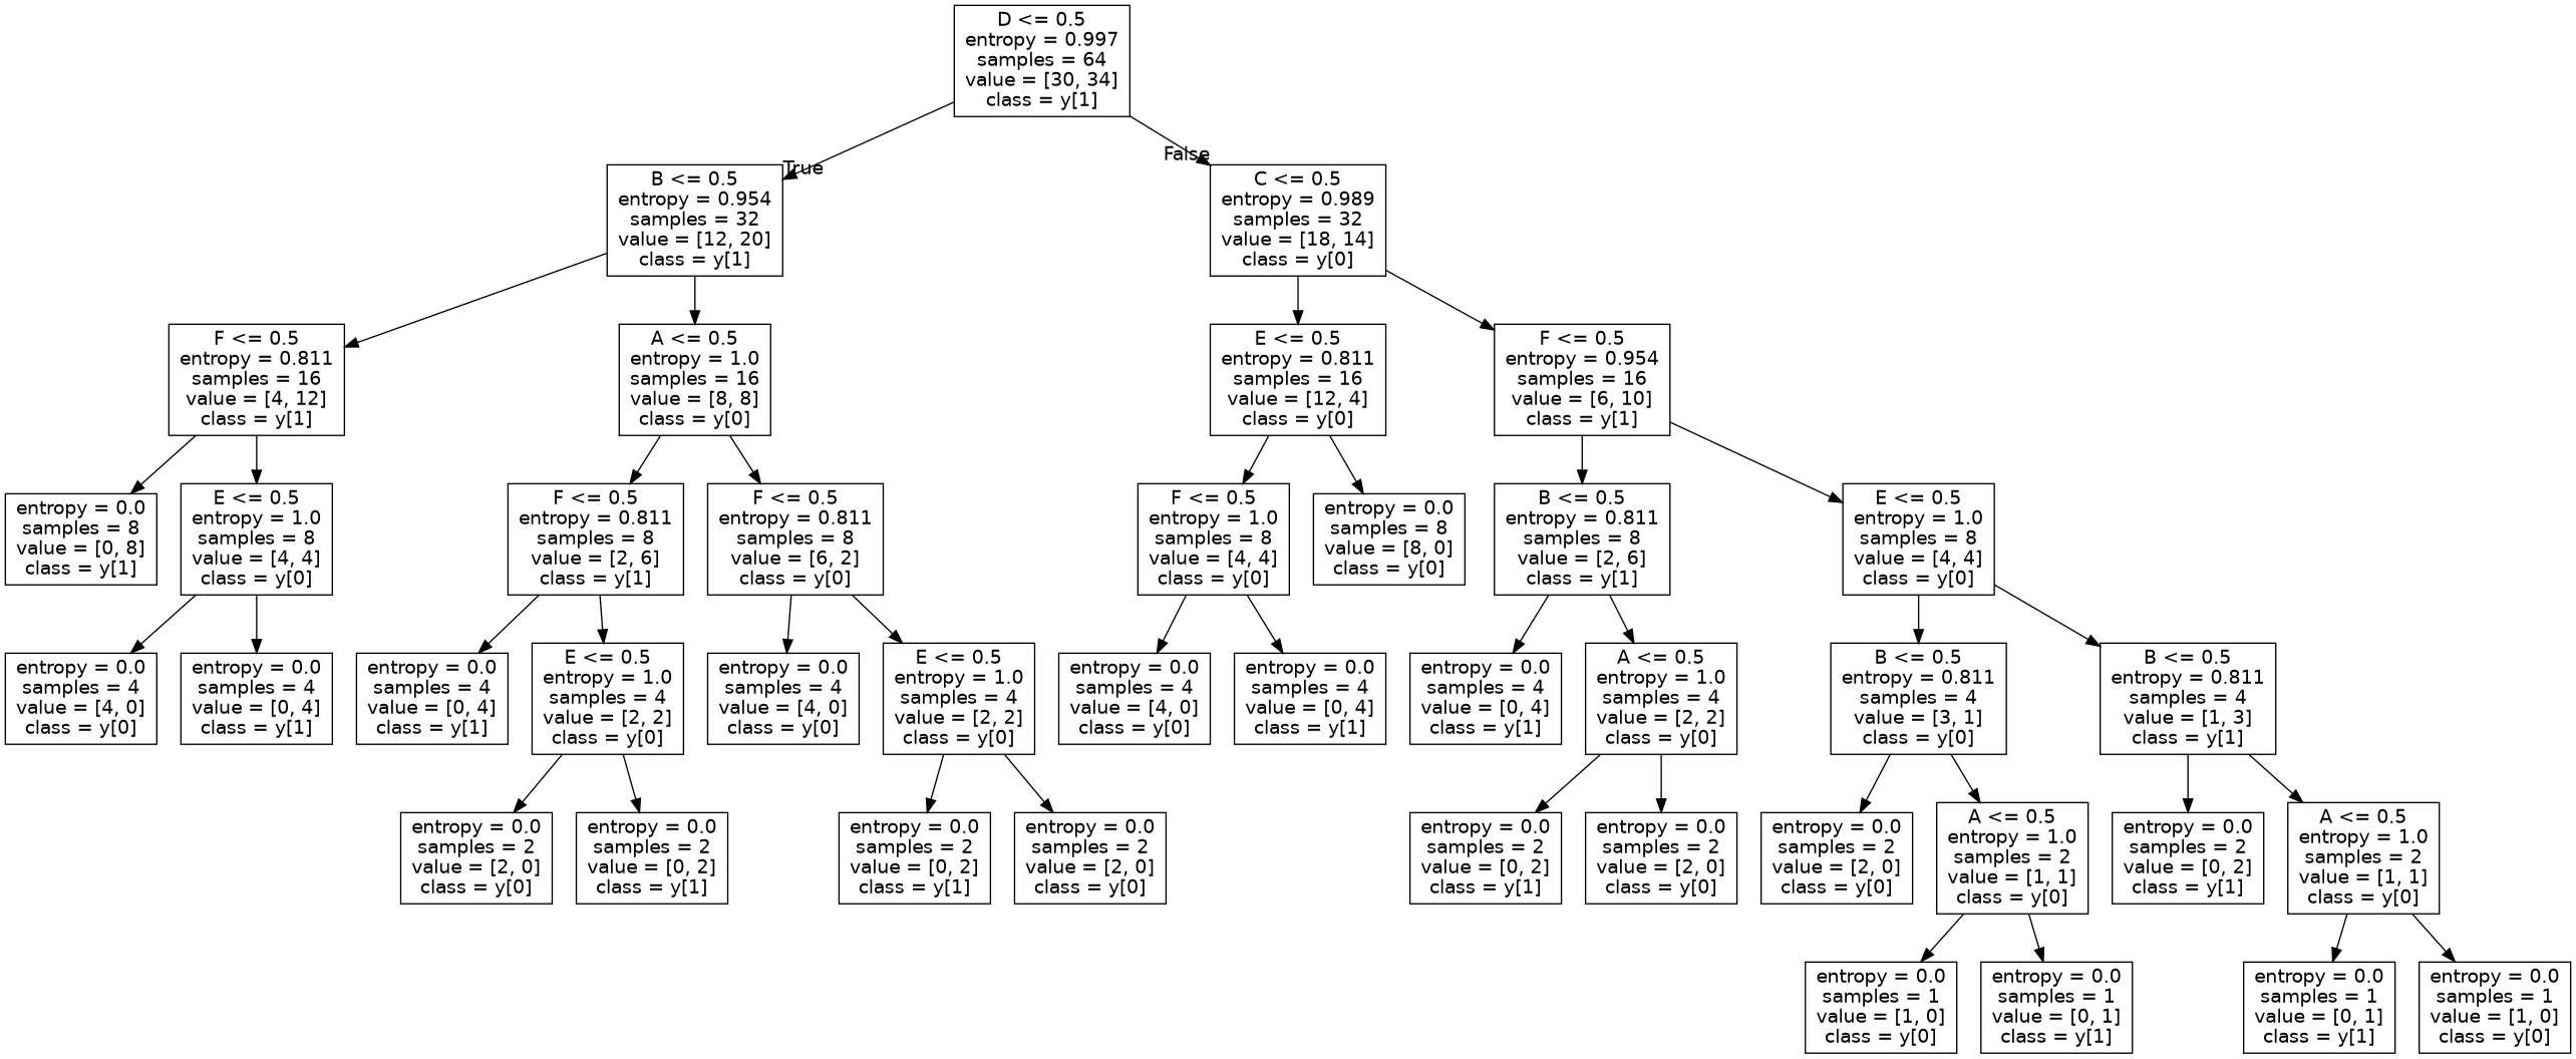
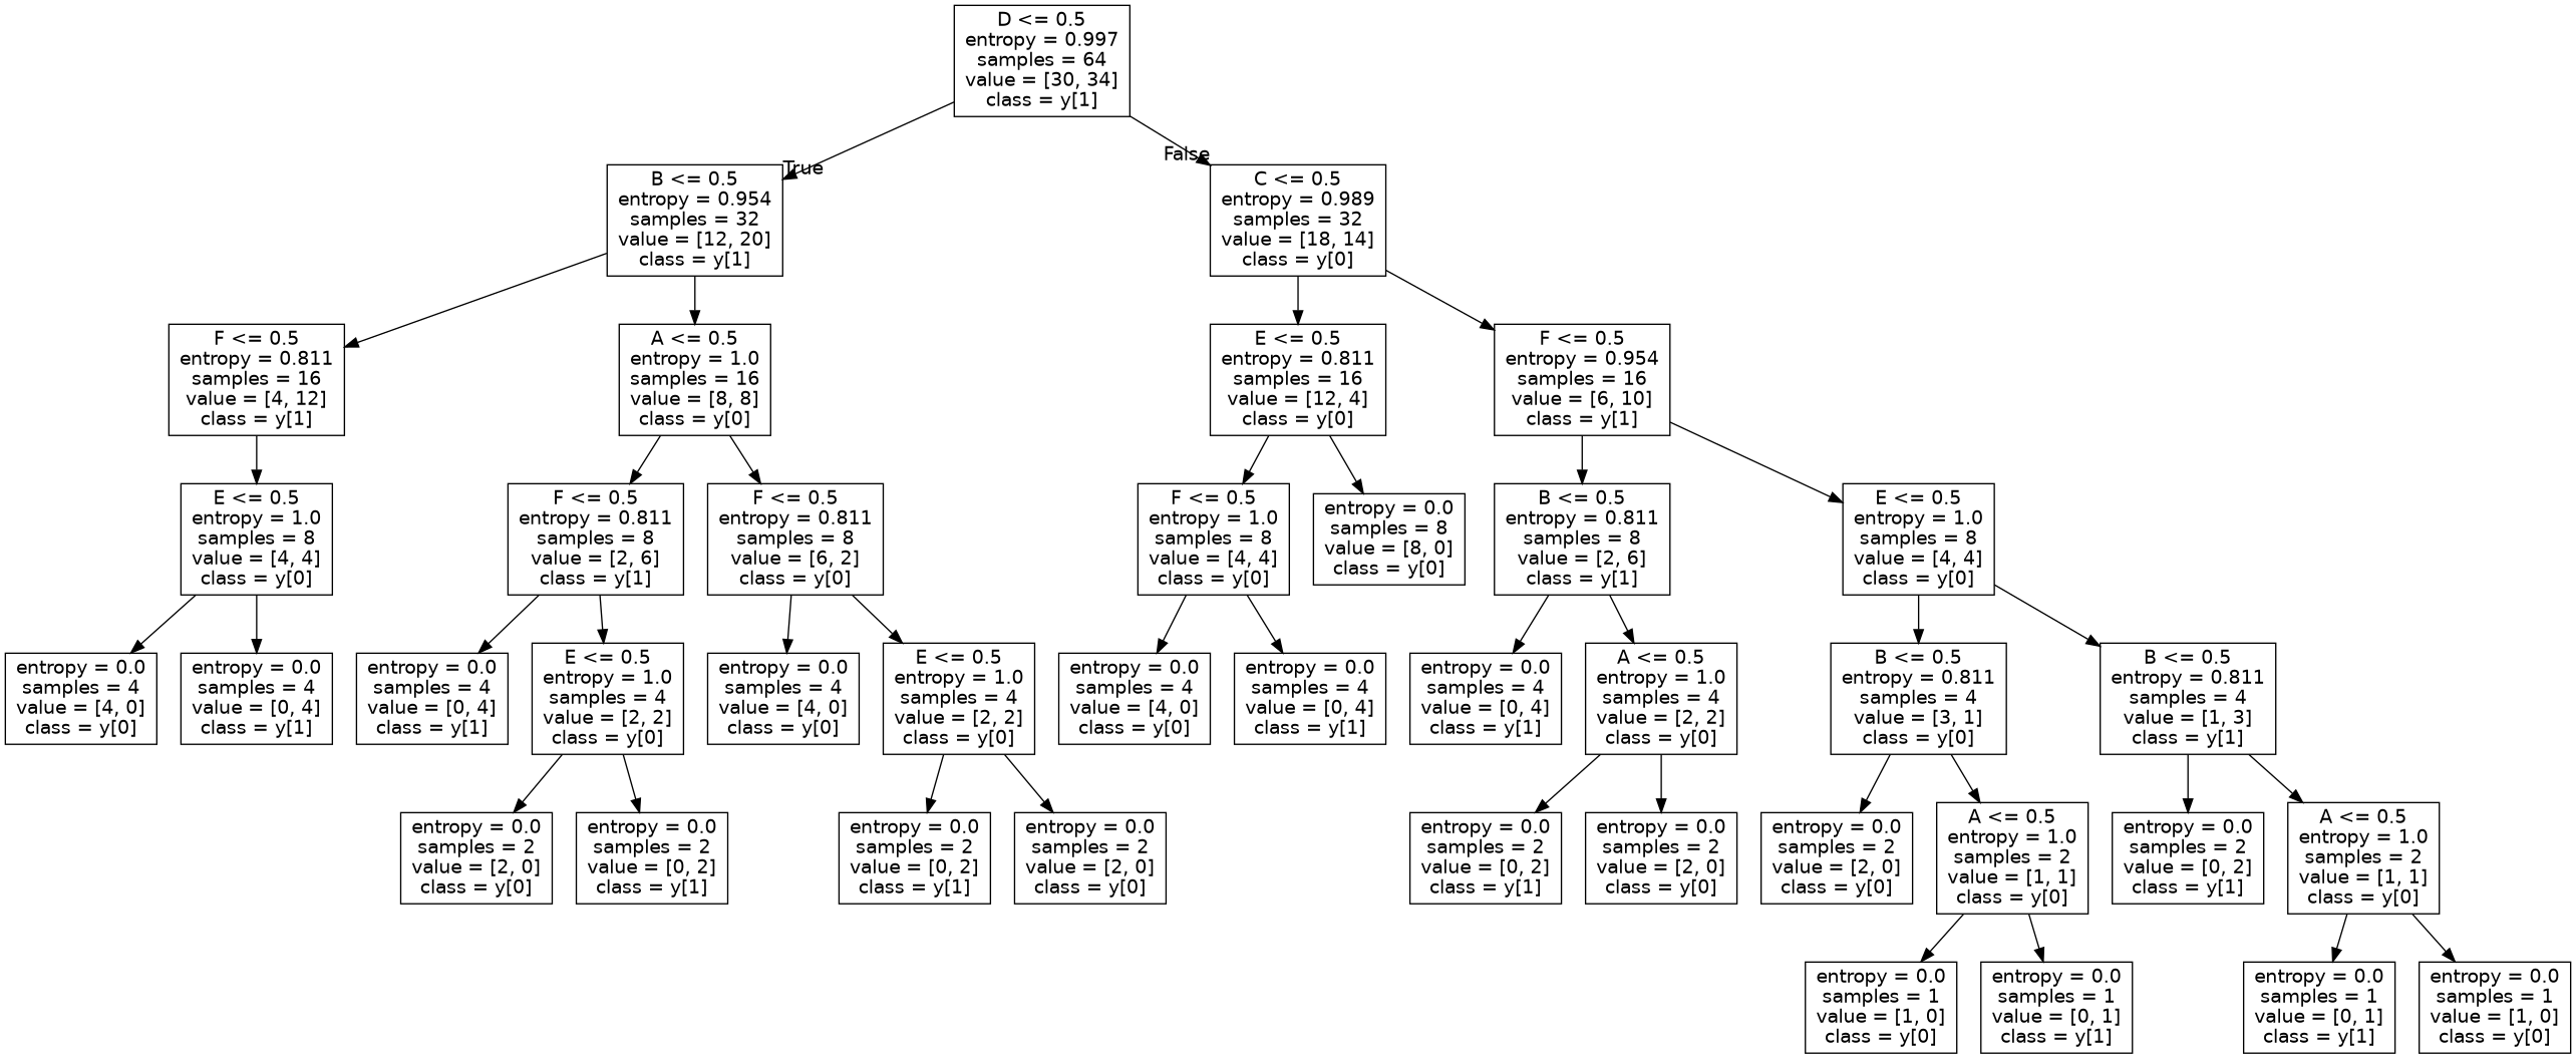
  digraph {
    node [fontname=helvetica shape=box]
    edge [fontname=helvetica]
    n1 [label="D <= 0.5\nentropy = 0.997\nsamples = 64\nvalue = [30, 34]\nclass = y[1]"]
    n2 [label="B <= 0.5\nentropy = 0.954\nsamples = 32\nvalue = [12, 20]\nclass = y[1]"]
    n3 [label="C <= 0.5\nentropy = 0.989\nsamples = 32\nvalue = [18, 14]\nclass = y[0]"]
    n4 [label="F <= 0.5\nentropy = 0.811\nsamples = 16\nvalue = [4, 12]\nclass = y[1]"]
    n5 [label="A <= 0.5\nentropy = 1.0\nsamples = 16\nvalue = [8, 8]\nclass = y[0]"]
-   n6 [label="entropy = 0.0\nsamples = 8\nvalue = [0, 8]\nclass = y[1]"]
    n7 [label="E <= 0.5\nentropy = 1.0\nsamples = 8\nvalue = [4, 4]\nclass = y[0]"]
    n8 [label="entropy = 0.0\nsamples = 4\nvalue = [4, 0]\nclass = y[0]"]
    n9 [label="entropy = 0.0\nsamples = 4\nvalue = [0, 4]\nclass = y[1]"]
    n10 [label="F <= 0.5\nentropy = 0.811\nsamples = 8\nvalue = [2, 6]\nclass = y[1]"]
    n11 [label="F <= 0.5\nentropy = 0.811\nsamples = 8\nvalue = [6, 2]\nclass = y[0]"]
    n12 [label="entropy = 0.0\nsamples = 4\nvalue = [0, 4]\nclass = y[1]"]
    n13 [label="E <= 0.5\nentropy = 1.0\nsamples = 4\nvalue = [2, 2]\nclass = y[0]"]
    n14 [label="entropy = 0.0\nsamples = 2\nvalue = [2, 0]\nclass = y[0]"]
    n15 [label="entropy = 0.0\nsamples = 2\nvalue = [0, 2]\nclass = y[1]"]
    n16 [label="entropy = 0.0\nsamples = 4\nvalue = [4, 0]\nclass = y[0]"]
    n17 [label="E <= 0.5\nentropy = 1.0\nsamples = 4\nvalue = [2, 2]\nclass = y[0]"]
    n18 [label="entropy = 0.0\nsamples = 2\nvalue = [0, 2]\nclass = y[1]"]
    n19 [label="entropy = 0.0\nsamples = 2\nvalue = [2, 0]\nclass = y[0]"]
    n20 [label="E <= 0.5\nentropy = 0.811\nsamples = 16\nvalue = [12, 4]\nclass = y[0]"]
    n21 [label="F <= 0.5\nentropy = 0.954\nsamples = 16\nvalue = [6, 10]\nclass = y[1]"]
    n22 [label="F <= 0.5\nentropy = 1.0\nsamples = 8\nvalue = [4, 4]\nclass = y[0]"]
    n23 [label="entropy = 0.0\nsamples = 8\nvalue = [8, 0]\nclass = y[0]"]
    n24 [label="entropy = 0.0\nsamples = 4\nvalue = [4, 0]\nclass = y[0]"]
    n25 [label="entropy = 0.0\nsamples = 4\nvalue = [0, 4]\nclass = y[1]"]
    n26 [label="B <= 0.5\nentropy = 0.811\nsamples = 8\nvalue = [2, 6]\nclass = y[1]"]
    n27 [label="E <= 0.5\nentropy = 1.0\nsamples = 8\nvalue = [4, 4]\nclass = y[0]"]
    n28 [label="entropy = 0.0\nsamples = 4\nvalue = [0, 4]\nclass = y[1]"]
    n29 [label="A <= 0.5\nentropy = 1.0\nsamples = 4\nvalue = [2, 2]\nclass = y[0]"]
    n30 [label="entropy = 0.0\nsamples = 2\nvalue = [0, 2]\nclass = y[1]"]
    n31 [label="entropy = 0.0\nsamples = 2\nvalue = [2, 0]\nclass = y[0]"]
    n32 [label="B <= 0.5\nentropy = 0.811\nsamples = 4\nvalue = [3, 1]\nclass = y[0]"]
    n33 [label="B <= 0.5\nentropy = 0.811\nsamples = 4\nvalue = [1, 3]\nclass = y[1]"]
    n34 [label="entropy = 0.0\nsamples = 2\nvalue = [2, 0]\nclass = y[0]"]
    n35 [label="A <= 0.5\nentropy = 1.0\nsamples = 2\nvalue = [1, 1]\nclass = y[0]"]
    n36 [label="entropy = 0.0\nsamples = 1\nvalue = [1, 0]\nclass = y[0]"]
    n37 [label="entropy = 0.0\nsamples = 1\nvalue = [0, 1]\nclass = y[1]"]
    n38 [label="entropy = 0.0\nsamples = 2\nvalue = [0, 2]\nclass = y[1]"]
    n39 [label="A <= 0.5\nentropy = 1.0\nsamples = 2\nvalue = [1, 1]\nclass = y[0]"]
    n40 [label="entropy = 0.0\nsamples = 1\nvalue = [0, 1]\nclass = y[1]"]
    n41 [label="entropy = 0.0\nsamples = 1\nvalue = [1, 0]\nclass = y[0]"]
    n1 -> n2 [headlabel=True labelangle=45 labeldistance=2.5]
    n1 -> n3 [headlabel=False labelangle=-45 labeldistance=2.5]
    n2 -> n4
    n2 -> n5
    n3 -> n20
    n3 -> n21
-   n4 -> n6
    n4 -> n7
    n5 -> n10
    n5 -> n11
    n7 -> n8
    n7 -> n9
    n10 -> n12
    n10 -> n13
    n11 -> n16
    n11 -> n17
    n13 -> n14
    n13 -> n15
    n17 -> n18
    n17 -> n19
    n20 -> n22
    n20 -> n23
    n21 -> n26
    n21 -> n27
    n22 -> n24
    n22 -> n25
    n26 -> n28
    n26 -> n29
    n27 -> n32
    n27 -> n33
    n29 -> n30
    n29 -> n31
    n32 -> n34
    n32 -> n35
    n33 -> n38
    n33 -> n39
    n35 -> n36
    n35 -> n37
    n39 -> n40
    n39 -> n41
  }
